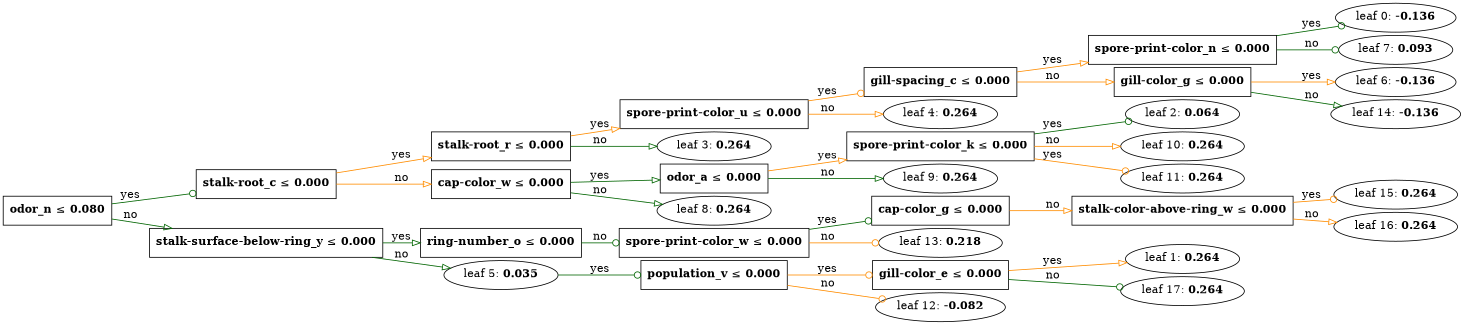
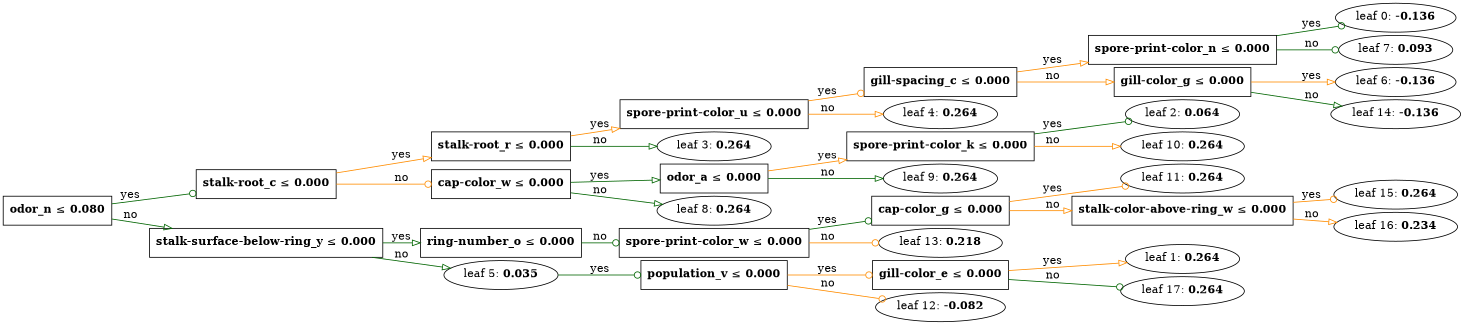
  digraph {
    nodesep=0.05
    rankdir=LR
    ranksep=0.3
    edge [arrowhead=onormal color=darkorange]
    n1 [fillcolor=white label=<<B>odor_n</B> &#8804; <B>0.080</B>> shape=rectangle]
    n2 [fillcolor=white label=<<B>stalk-root_c</B> &#8804; <B>0.000</B>> shape=rectangle]
    n3 [fillcolor=white label=<<B>stalk-surface-below-ring_y</B> &#8804; <B>0.000</B>> shape=rectangle]
    n4 [fillcolor=white label=<<B>stalk-root_r</B> &#8804; <B>0.000</B>> shape=rectangle]
    n5 [fillcolor=white label=<<B>cap-color_w</B> &#8804; <B>0.000</B>> shape=rectangle]
    n6 [fillcolor=white label=<<B>ring-number_o</B> &#8804; <B>0.000</B>> shape=rectangle]
    n7 [label=<leaf 5: <B>0.035</B>>]
    n8 [fillcolor=white label=<<B>spore-print-color_u</B> &#8804; <B>0.000</B>> shape=rectangle]
    n9 [label=<leaf 3: <B>0.264</B>>]
    n10 [fillcolor=white label=<<B>odor_a</B> &#8804; <B>0.000</B>> shape=rectangle]
    n11 [label=<leaf 8: <B>0.264</B>>]
    n12 [fillcolor=white label=<<B>gill-spacing_c</B> &#8804; <B>0.000</B>> shape=rectangle]
    n13 [label=<leaf 4: <B>0.264</B>>]
    n14 [fillcolor=white label=<<B>spore-print-color_n</B> &#8804; <B>0.000</B>> shape=rectangle]
    n15 [fillcolor=white label=<<B>gill-color_g</B> &#8804; <B>0.000</B>> shape=rectangle]
    n16 [label=<leaf 0: <B>-0.136</B>>]
    n17 [label=<leaf 7: <B>0.093</B>>]
    n18 [label=<leaf 6: <B>-0.136</B>>]
    n19 [label=<leaf 14: <B>-0.136</B>>]
    n20 [fillcolor=white label=<<B>spore-print-color_k</B> &#8804; <B>0.000</B>> shape=rectangle]
    n21 [label=<leaf 9: <B>0.264</B>>]
    n22 [label=<leaf 2: <B>0.064</B>>]
    n23 [label=<leaf 10: <B>0.264</B>>]
    n24 [fillcolor=white label=<<B>spore-print-color_w</B> &#8804; <B>0.000</B>> shape=rectangle]
    n25 [fillcolor=white label=<<B>population_v</B> &#8804; <B>0.000</B>> shape=rectangle]
    n26 [fillcolor=white label=<<B>gill-color_e</B> &#8804; <B>0.000</B>> shape=rectangle]
    n27 [label=<leaf 12: <B>-0.082</B>>]
    n28 [fillcolor=white label=<<B>cap-color_g</B> &#8804; <B>0.000</B>> shape=rectangle]
    n29 [label=<leaf 13: <B>0.218</B>>]
    n30 [label=<leaf 1: <B>0.264</B>>]
    n31 [label=<leaf 17: <B>0.264</B>>]
    n32 [label=<leaf 11: <B>0.264</B>>]
    n33 [fillcolor=white label=<<B>stalk-color-above-ring_w</B> &#8804; <B>0.000</B>> shape=rectangle]
    n34 [label=<leaf 15: <B>0.264</B>>]
-   n35 [label=<leaf 16: <B>0.264</B>>]
+   n35 [label=<leaf 16: <B>0.234</B>>]
    n1 -> n2 [arrowhead=odot color=darkgreen label=yes]
    n1 -> n3 [color=darkgreen label=no]
    n2 -> n4 [label=yes]
-   n2 -> n5 [label=no]
+   n2 -> n5 [arrowhead=odot label=no]
    n3 -> n6 [color=darkgreen label=yes]
    n3 -> n7 [color=darkgreen label=no]
    n4 -> n8 [label=yes]
    n4 -> n9 [color=darkgreen label=no]
    n5 -> n10 [color=darkgreen label=yes]
    n5 -> n11 [color=darkgreen label=no]
    n6 -> n24 [arrowhead=odot color=darkgreen label=no]
    n7 -> n25 [arrowhead=odot color=darkgreen label=yes]
    n8 -> n12 [arrowhead=odot label=yes]
    n8 -> n13 [label=no]
    n10 -> n20 [label=yes]
    n10 -> n21 [color=darkgreen label=no]
    n12 -> n14 [label=yes]
    n12 -> n15 [label=no]
    n14 -> n16 [arrowhead=odot color=darkgreen label=yes]
    n14 -> n17 [arrowhead=odot color=darkgreen label=no]
    n15 -> n18 [label=yes]
    n15 -> n19 [color=darkgreen label=no]
    n20 -> n22 [arrowhead=odot color=darkgreen label=yes]
    n20 -> n23 [label=no]
    n24 -> n28 [arrowhead=odot color=darkgreen label=yes]
    n24 -> n29 [arrowhead=odot label=no]
    n25 -> n26 [arrowhead=odot label=yes]
    n25 -> n27 [arrowhead=odot label=no]
    n26 -> n30 [label=yes]
    n26 -> n31 [arrowhead=odot color=darkgreen label=no]
-   n20 -> n32 [arrowhead=odot label=yes]
+   n28 -> n32 [arrowhead=odot label=yes]
    n28 -> n33 [label=no]
    n33 -> n34 [arrowhead=odot label=yes]
    n33 -> n35 [label=no]
  }
